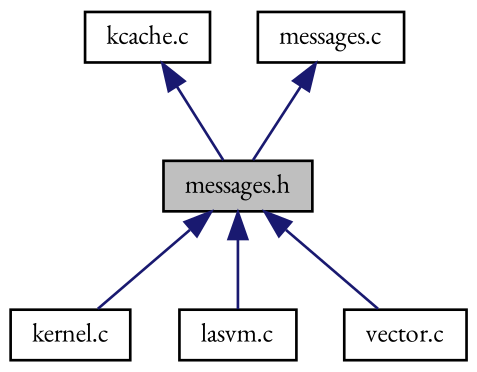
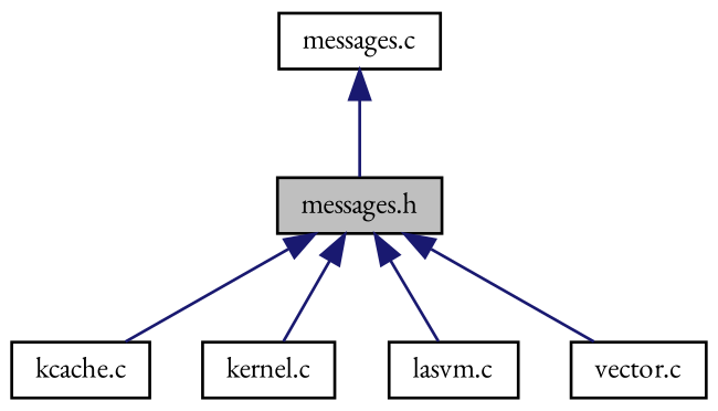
  digraph {
    fontname="EB Garamond"
    node [color=black fillcolor=white fontname="EB Garamond" fontsize=10 shape=record style=filled]
    edge [color=midnightblue dir=back fontname="EB Garamond" fontsize=10 labelfontname=Helvetica labelfontsize=10 style=solid]
    n1 [fillcolor=grey75 fontcolor=black height=0.2 label="messages.h" width=0.4]
    n2 [height=0.2 label="kcache.c" width=0.4]
    n3 [height=0.2 label="kernel.c" width=0.4]
    n4 [height=0.2 label="lasvm.c" width=0.4]
    n5 [height=0.2 label="vector.c" width=0.4]
    n6 [height=0.2 label="messages.c" width=0.4]
-   n2 -> n1
+   n1 -> n2
    n1 -> n3
    n1 -> n4
    n1 -> n5
    n6 -> n1
  }
